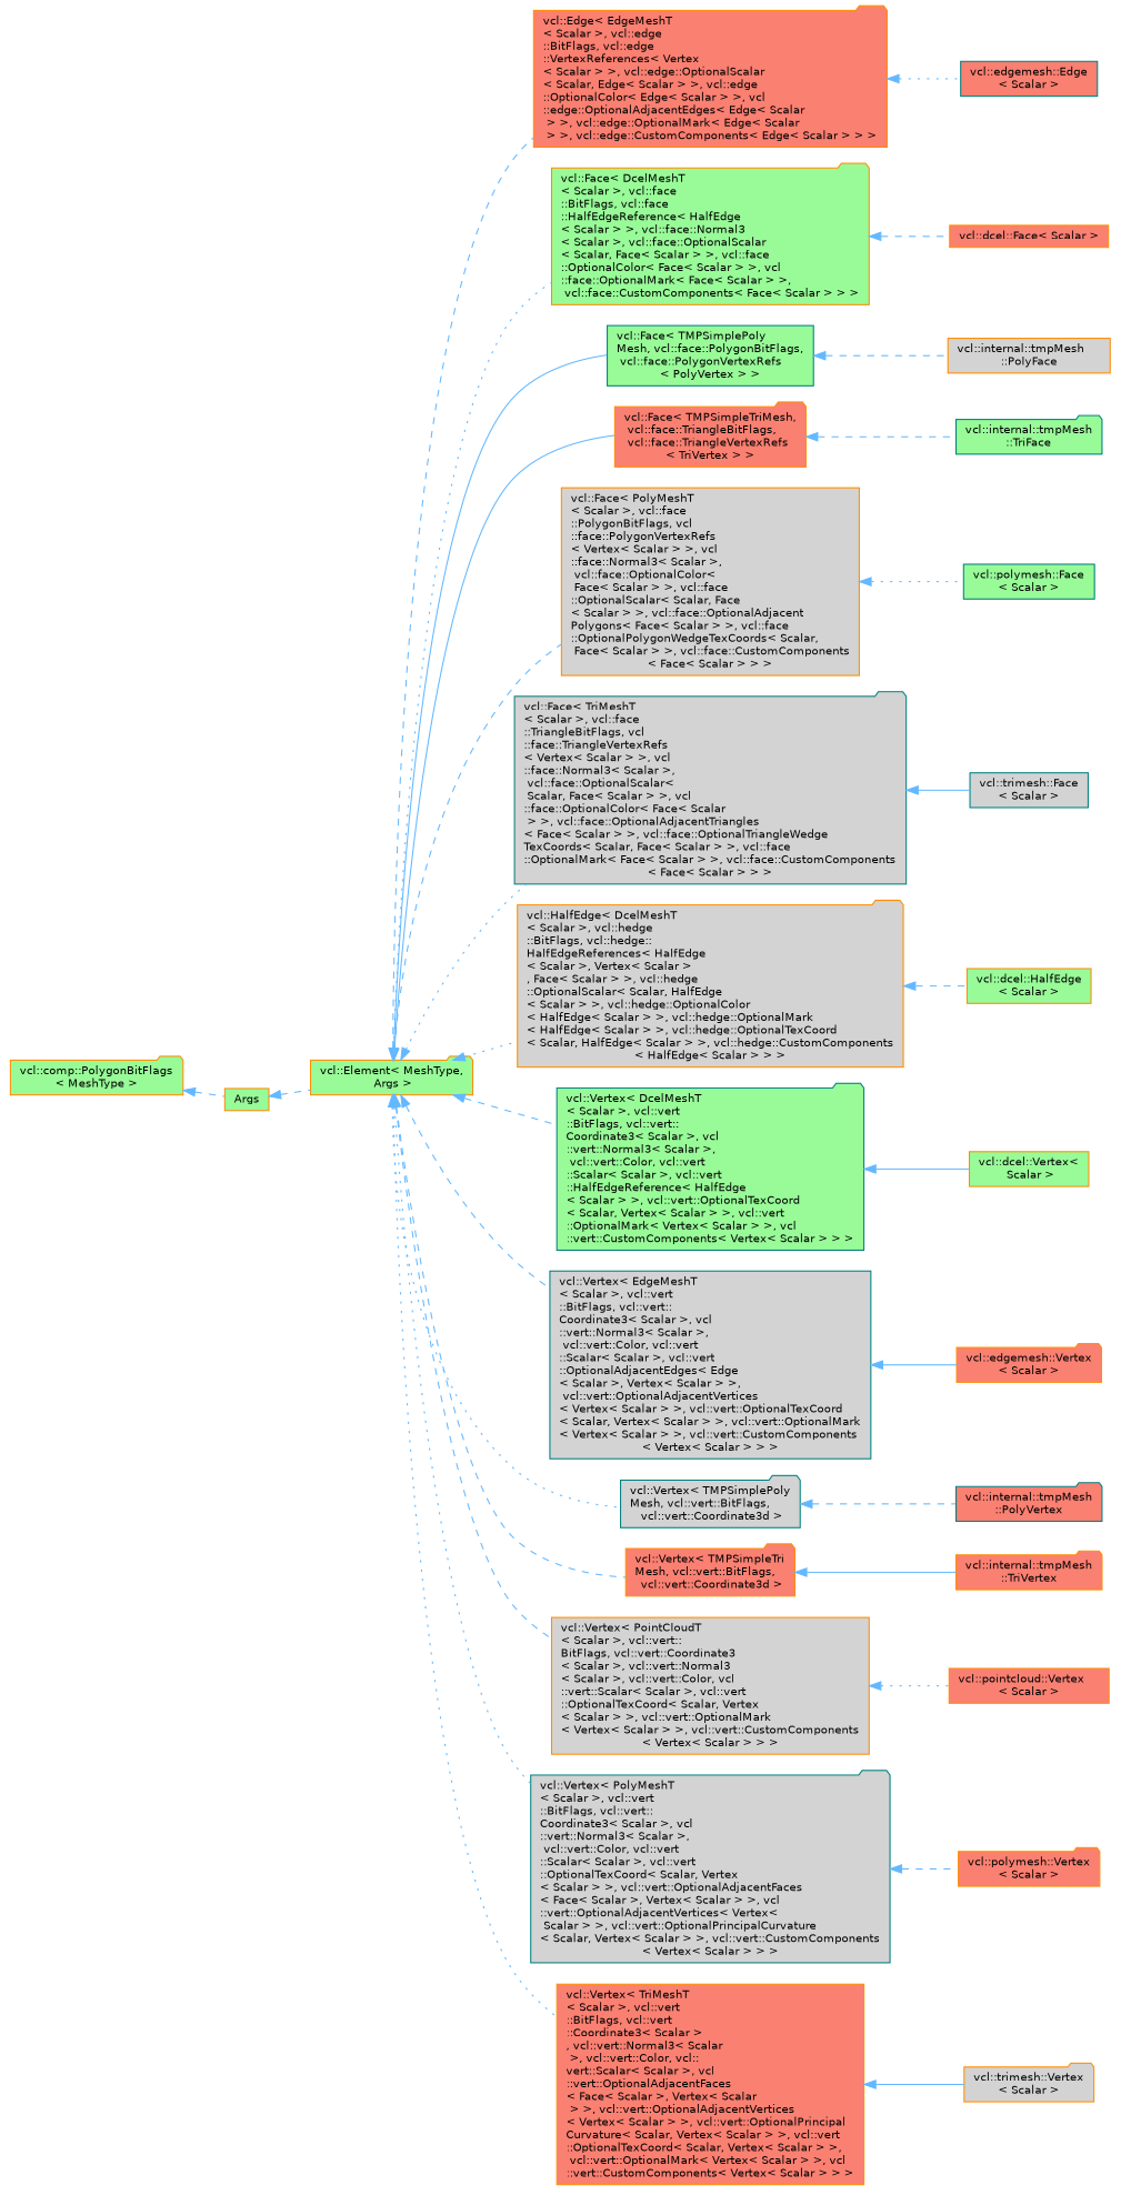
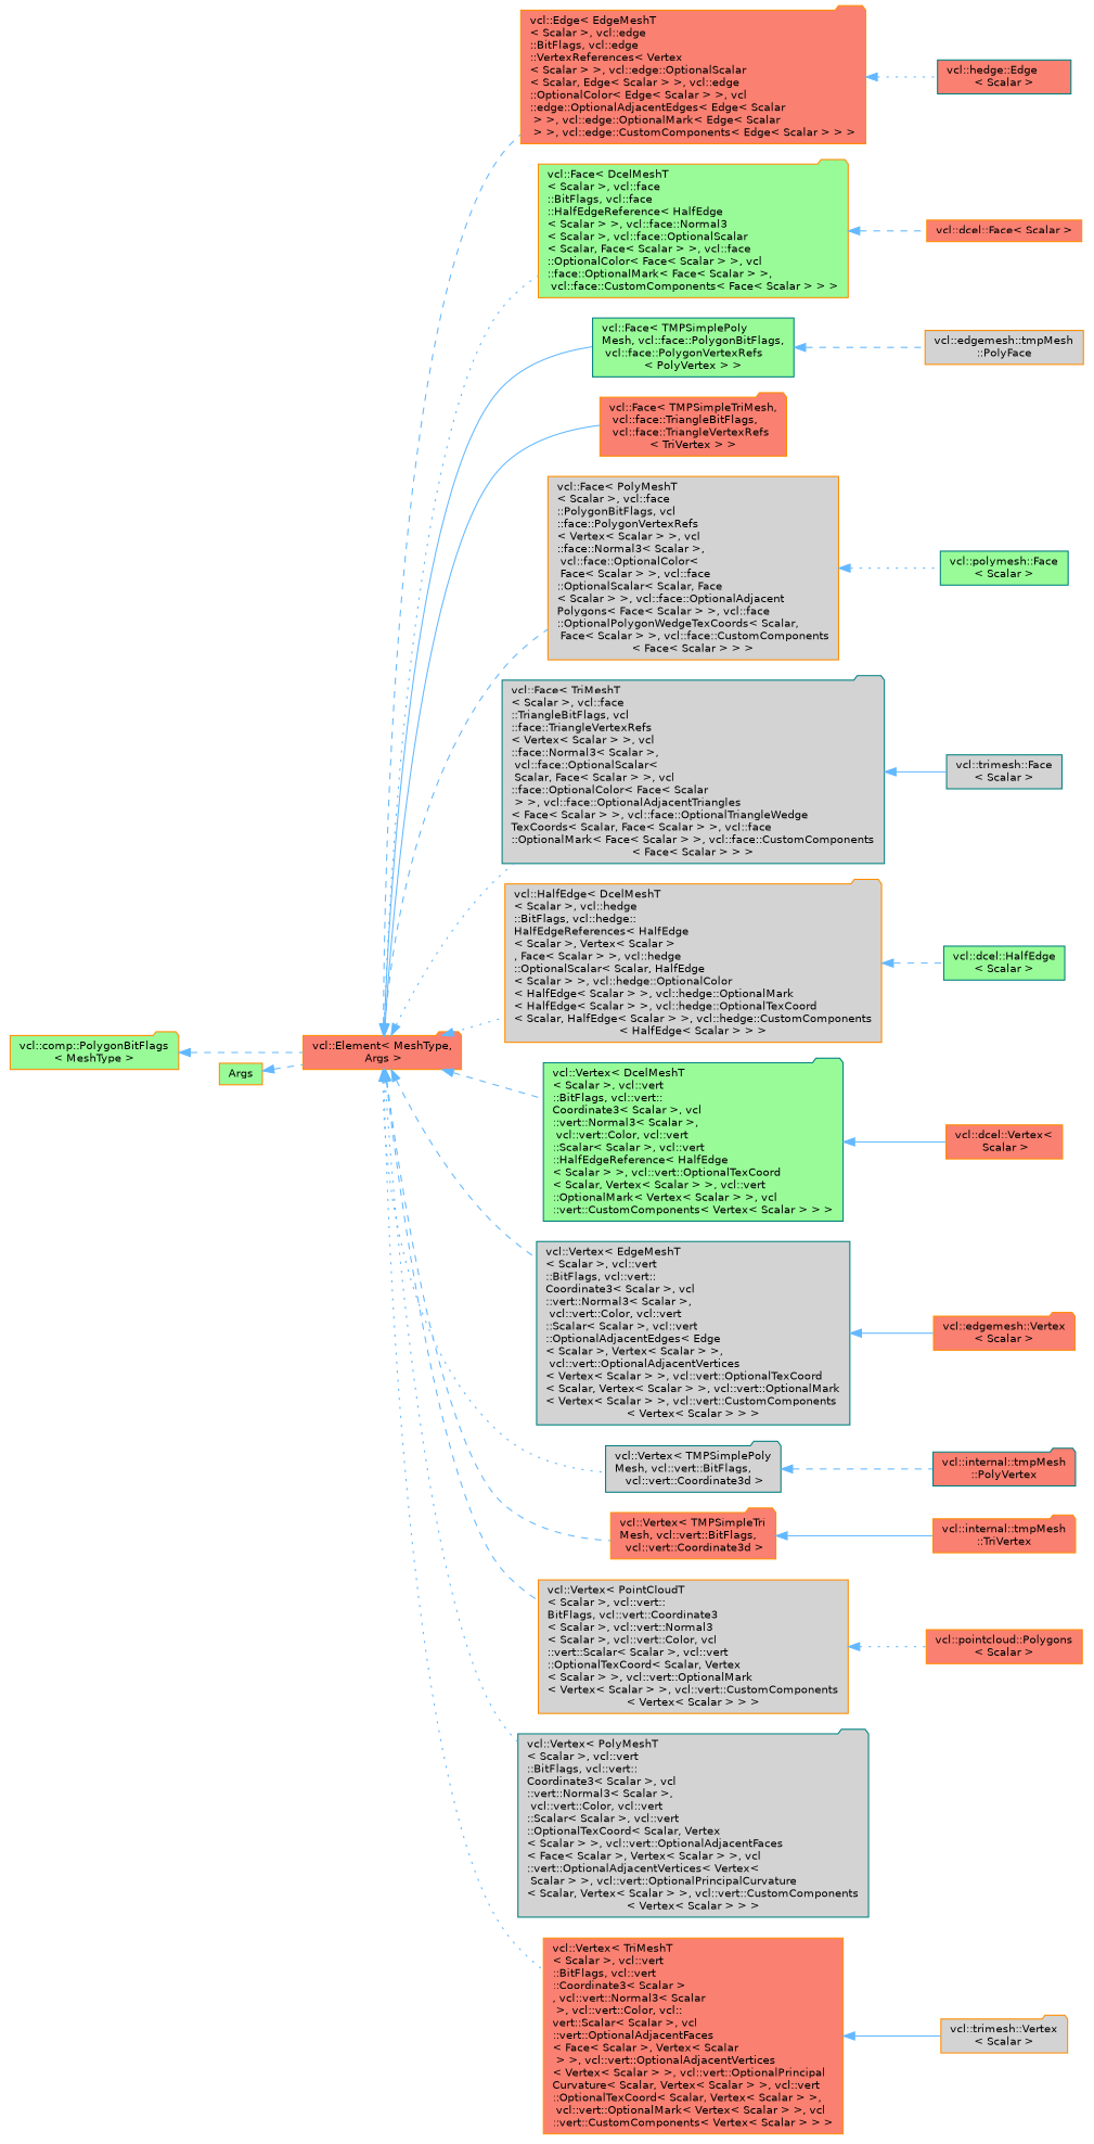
  digraph {
    rankdir=LR
    node [color=darkorange fillcolor=salmon fontname=Helvetica fontsize=10 shape=folder style=filled]
    edge [color=steelblue1 dir=back fontname=Helvetica fontsize=10 labelfontname=Helvetica labelfontsize=10 style=dashed]
-   n1 [fillcolor=palegreen fontcolor=black height=0.2 label="vcl::Element\< MeshType,\l Args \>" width=0.4]
+   n1 [fontcolor=black height=0.2 label="vcl::Element\< MeshType,\l Args \>" width=0.4]
    n2 [height=0.2 label="vcl::Edge\< EdgeMeshT\l\< Scalar \>, vcl::edge\l::BitFlags, vcl::edge\l::VertexReferences\< Vertex\l\< Scalar \> \>, vcl::edge::OptionalScalar\l\< Scalar, Edge\< Scalar \> \>, vcl::edge\l::OptionalColor\< Edge\< Scalar \> \>, vcl\l::edge::OptionalAdjacentEdges\< Edge\< Scalar\l \> \>, vcl::edge::OptionalMark\< Edge\< Scalar\l \> \>, vcl::edge::CustomComponents\< Edge\< Scalar \> \> \>" width=0.4]
    n3 [fillcolor=palegreen height=0.2 label="vcl::Face\< DcelMeshT\l\< Scalar \>, vcl::face\l::BitFlags, vcl::face\l::HalfEdgeReference\< HalfEdge\l\< Scalar \> \>, vcl::face::Normal3\l\< Scalar \>, vcl::face::OptionalScalar\l\< Scalar, Face\< Scalar \> \>, vcl::face\l::OptionalColor\< Face\< Scalar \> \>, vcl\l::face::OptionalMark\< Face\< Scalar \> \>,\l vcl::face::CustomComponents\< Face\< Scalar \> \> \>" width=0.4]
    n4 [color=teal fillcolor=palegreen height=0.2 label="vcl::Face\< TMPSimplePoly\lMesh, vcl::face::PolygonBitFlags,\l vcl::face::PolygonVertexRefs\l\< PolyVertex \> \>" shape=box width=0.4]
    n5 [height=0.2 label="vcl::Face\< TMPSimpleTriMesh,\l vcl::face::TriangleBitFlags,\l vcl::face::TriangleVertexRefs\l\< TriVertex \> \>" width=0.4]
    n6 [fillcolor=lightgrey height=0.2 label="vcl::Face\< PolyMeshT\l\< Scalar \>, vcl::face\l::PolygonBitFlags, vcl\l::face::PolygonVertexRefs\l\< Vertex\< Scalar \> \>, vcl\l::face::Normal3\< Scalar \>,\l vcl::face::OptionalColor\<\l Face\< Scalar \> \>, vcl::face\l::OptionalScalar\< Scalar, Face\l\< Scalar \> \>, vcl::face::OptionalAdjacent\lPolygons\< Face\< Scalar \> \>, vcl::face\l::OptionalPolygonWedgeTexCoords\< Scalar,\l Face\< Scalar \> \>, vcl::face::CustomComponents\l\< Face\< Scalar \> \> \>" shape=box width=0.4]
    n7 [color=teal fillcolor=lightgrey height=0.2 label="vcl::Face\< TriMeshT\l\< Scalar \>, vcl::face\l::TriangleBitFlags, vcl\l::face::TriangleVertexRefs\l\< Vertex\< Scalar \> \>, vcl\l::face::Normal3\< Scalar \>,\l vcl::face::OptionalScalar\<\l Scalar, Face\< Scalar \> \>, vcl\l::face::OptionalColor\< Face\< Scalar\l \> \>, vcl::face::OptionalAdjacentTriangles\l\< Face\< Scalar \> \>, vcl::face::OptionalTriangleWedge\lTexCoords\< Scalar, Face\< Scalar \> \>, vcl::face\l::OptionalMark\< Face\< Scalar \> \>, vcl::face::CustomComponents\l\< Face\< Scalar \> \> \>" width=0.4]
    n8 [fillcolor=lightgrey height=0.2 label="vcl::HalfEdge\< DcelMeshT\l\< Scalar \>, vcl::hedge\l::BitFlags, vcl::hedge::\lHalfEdgeReferences\< HalfEdge\l\< Scalar \>, Vertex\< Scalar \>\l, Face\< Scalar \> \>, vcl::hedge\l::OptionalScalar\< Scalar, HalfEdge\l\< Scalar \> \>, vcl::hedge::OptionalColor\l\< HalfEdge\< Scalar \> \>, vcl::hedge::OptionalMark\l\< HalfEdge\< Scalar \> \>, vcl::hedge::OptionalTexCoord\l\< Scalar, HalfEdge\< Scalar \> \>, vcl::hedge::CustomComponents\l\< HalfEdge\< Scalar \> \> \>" width=0.4]
    n9 [color=teal fillcolor=palegreen height=0.2 label="vcl::Vertex\< DcelMeshT\l\< Scalar \>, vcl::vert\l::BitFlags, vcl::vert::\lCoordinate3\< Scalar \>, vcl\l::vert::Normal3\< Scalar \>,\l vcl::vert::Color, vcl::vert\l::Scalar\< Scalar \>, vcl::vert\l::HalfEdgeReference\< HalfEdge\l\< Scalar \> \>, vcl::vert::OptionalTexCoord\l\< Scalar, Vertex\< Scalar \> \>, vcl::vert\l::OptionalMark\< Vertex\< Scalar \> \>, vcl\l::vert::CustomComponents\< Vertex\< Scalar \> \> \>" width=0.4]
    n10 [color=teal fillcolor=lightgrey height=0.2 label="vcl::Vertex\< EdgeMeshT\l\< Scalar \>, vcl::vert\l::BitFlags, vcl::vert::\lCoordinate3\< Scalar \>, vcl\l::vert::Normal3\< Scalar \>,\l vcl::vert::Color, vcl::vert\l::Scalar\< Scalar \>, vcl::vert\l::OptionalAdjacentEdges\< Edge\l\< Scalar \>, Vertex\< Scalar \> \>,\l vcl::vert::OptionalAdjacentVertices\l\< Vertex\< Scalar \> \>, vcl::vert::OptionalTexCoord\l\< Scalar, Vertex\< Scalar \> \>, vcl::vert::OptionalMark\l\< Vertex\< Scalar \> \>, vcl::vert::CustomComponents\l\< Vertex\< Scalar \> \> \>" shape=box width=0.4]
    n11 [color=teal fillcolor=lightgrey height=0.2 label="vcl::Vertex\< TMPSimplePoly\lMesh, vcl::vert::BitFlags,\l vcl::vert::Coordinate3d \>" width=0.4]
    n12 [height=0.2 label="vcl::Vertex\< TMPSimpleTri\lMesh, vcl::vert::BitFlags,\l vcl::vert::Coordinate3d \>" width=0.4]
    n13 [fillcolor=lightgrey height=0.2 label="vcl::Vertex\< PointCloudT\l\< Scalar \>, vcl::vert::\lBitFlags, vcl::vert::Coordinate3\l\< Scalar \>, vcl::vert::Normal3\l\< Scalar \>, vcl::vert::Color, vcl\l::vert::Scalar\< Scalar \>, vcl::vert\l::OptionalTexCoord\< Scalar, Vertex\l\< Scalar \> \>, vcl::vert::OptionalMark\l\< Vertex\< Scalar \> \>, vcl::vert::CustomComponents\l\< Vertex\< Scalar \> \> \>" shape=box width=0.4]
    n14 [color=teal fillcolor=lightgrey height=0.2 label="vcl::Vertex\< PolyMeshT\l\< Scalar \>, vcl::vert\l::BitFlags, vcl::vert::\lCoordinate3\< Scalar \>, vcl\l::vert::Normal3\< Scalar \>,\l vcl::vert::Color, vcl::vert\l::Scalar\< Scalar \>, vcl::vert\l::OptionalTexCoord\< Scalar, Vertex\l\< Scalar \> \>, vcl::vert::OptionalAdjacentFaces\l\< Face\< Scalar \>, Vertex\< Scalar \> \>, vcl\l::vert::OptionalAdjacentVertices\< Vertex\<\l Scalar \> \>, vcl::vert::OptionalPrincipalCurvature\l\< Scalar, Vertex\< Scalar \> \>, vcl::vert::CustomComponents\l\< Vertex\< Scalar \> \> \>" width=0.4]
    n15 [height=0.2 label="vcl::Vertex\< TriMeshT\l\< Scalar \>, vcl::vert\l::BitFlags, vcl::vert\l::Coordinate3\< Scalar \>\l, vcl::vert::Normal3\< Scalar\l \>, vcl::vert::Color, vcl::\lvert::Scalar\< Scalar \>, vcl\l::vert::OptionalAdjacentFaces\l\< Face\< Scalar \>, Vertex\< Scalar\l \> \>, vcl::vert::OptionalAdjacentVertices\l\< Vertex\< Scalar \> \>, vcl::vert::OptionalPrincipal\lCurvature\< Scalar, Vertex\< Scalar \> \>, vcl::vert\l::OptionalTexCoord\< Scalar, Vertex\< Scalar \> \>,\l vcl::vert::OptionalMark\< Vertex\< Scalar \> \>, vcl\l::vert::CustomComponents\< Vertex\< Scalar \> \> \>" shape=box width=0.4]
-   n16 [color=teal height=0.2 label="vcl::edgemesh::Edge\l\< Scalar \>" shape=box width=0.4]
+   n16 [color=teal height=0.2 label="vcl::hedge::Edge\l\< Scalar \>" shape=box width=0.4]
    n17 [height=0.2 label="vcl::dcel::Face\< Scalar \>" shape=box width=0.4]
-   n18 [fillcolor=lightgrey height=0.2 label="vcl::internal::tmpMesh\l::PolyFace" shape=box width=0.4]
-   n19 [color=teal fillcolor=palegreen height=0.2 label="vcl::internal::tmpMesh\l::TriFace" width=0.4]
+   n18 [fillcolor=lightgrey height=0.2 label="vcl::edgemesh::tmpMesh\l::PolyFace" shape=box width=0.4]
    n20 [color=teal fillcolor=palegreen height=0.2 label="vcl::polymesh::Face\l\< Scalar \>" shape=box width=0.4]
    n21 [color=teal fillcolor=lightgrey height=0.2 label="vcl::trimesh::Face\l\< Scalar \>" shape=box width=0.4]
-   n22 [fillcolor=palegreen height=0.2 label="vcl::dcel::HalfEdge\l\< Scalar \>" shape=box width=0.4]
-   n23 [fillcolor=palegreen height=0.2 label="vcl::dcel::Vertex\<\l Scalar \>" shape=box width=0.4]
+   n22 [color=teal fillcolor=palegreen height=0.2 label="vcl::dcel::HalfEdge\l\< Scalar \>" shape=box width=0.4]
+   n23 [height=0.2 label="vcl::dcel::Vertex\<\l Scalar \>" shape=box width=0.4]
    n24 [height=0.2 label="vcl::edgemesh::Vertex\l\< Scalar \>" width=0.4]
    n25 [color=teal height=0.2 label="vcl::internal::tmpMesh\l::PolyVertex" width=0.4]
    n26 [height=0.2 label="vcl::internal::tmpMesh\l::TriVertex" width=0.4]
-   n27 [height=0.2 label="vcl::pointcloud::Vertex\l\< Scalar \>" shape=box width=0.4]
-   n28 [height=0.2 label="vcl::polymesh::Vertex\l\< Scalar \>" width=0.4]
+   n27 [height=0.2 label="vcl::pointcloud::Polygons\l\< Scalar \>" shape=box width=0.4]
    n29 [fillcolor=lightgrey height=0.2 label="vcl::trimesh::Vertex\l\< Scalar \>" width=0.4]
    n30 [fillcolor=palegreen height=0.2 label="vcl::comp::PolygonBitFlags\l\< MeshType \>" width=0.4]
    n31 [fillcolor=palegreen height=0.2 label=Args shape=box width=0.4]
    n1 -> n2
    n1 -> n3 [style=dotted]
    n1 -> n4 [style=solid]
    n1 -> n5 [style=solid]
    n1 -> n6
    n1 -> n7 [style=dotted]
    n1 -> n8 [style=dotted]
    n1 -> n9
    n1 -> n10
    n1 -> n11 [style=dotted]
    n1 -> n12
    n1 -> n13
    n1 -> n14 [style=dotted]
    n1 -> n15 [style=dotted]
    n2 -> n16 [style=dotted]
    n3 -> n17
    n4 -> n18
-   n5 -> n19
    n6 -> n20 [style=dotted]
    n7 -> n21 [style=solid]
    n8 -> n22
    n9 -> n23 [style=solid]
    n10 -> n24 [style=solid]
    n11 -> n25
    n12 -> n26 [style=solid]
    n13 -> n27 [style=dotted]
-   n14 -> n28
    n15 -> n29 [style=solid]
-   n30 -> n31
+   n30 -> n1
    n31 -> n1
  }
